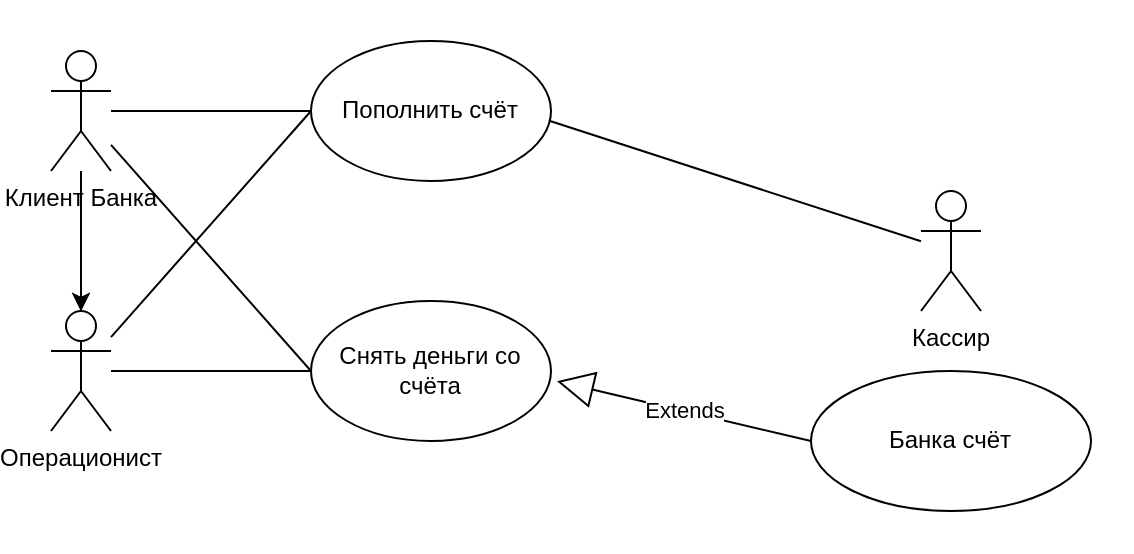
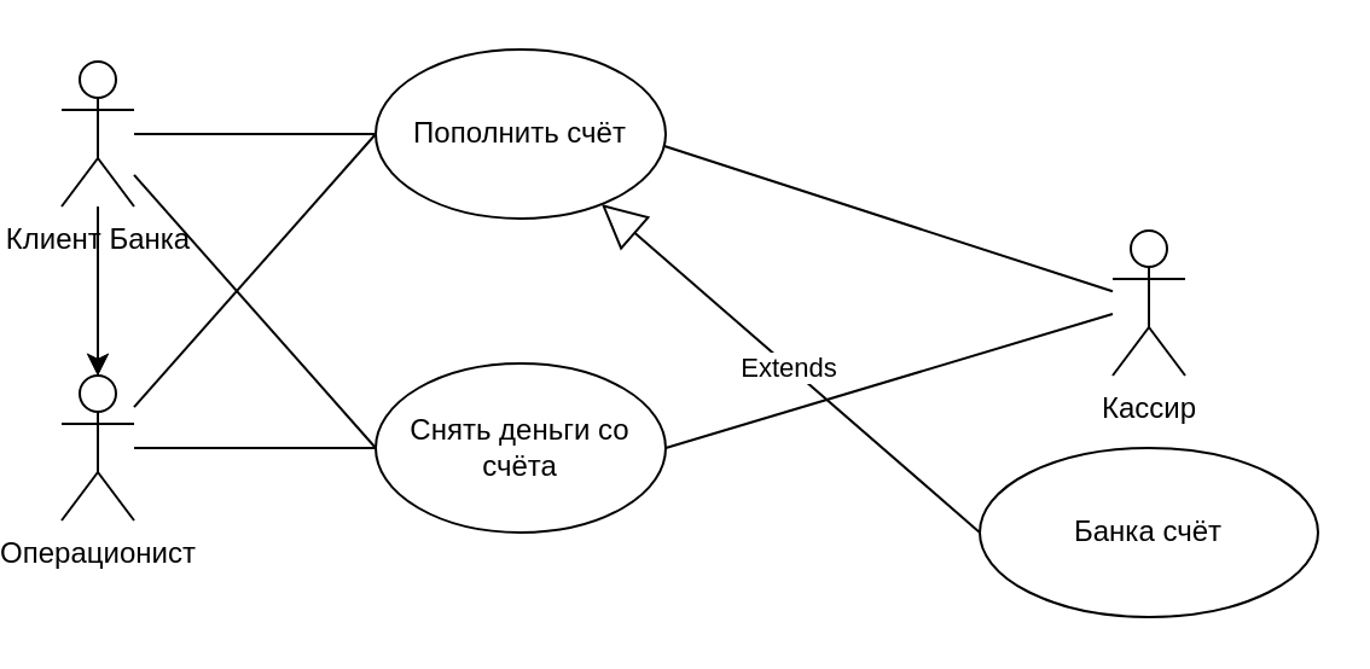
  <mxCell id="0" />
  <mxCell id="1" parent="0" />
  <mxCell id="2" value="" style="edgeStyle=orthogonalEdgeStyle;rounded=0;orthogonalLoop=1;jettySize=auto;html=1;" edge="1" parent="1" source="4" target="7"><mxGeometry relative="1" as="geometry" /></mxCell>
  <mxCell id="3" value="" style="edgeStyle=orthogonalEdgeStyle;rounded=0;orthogonalLoop=1;jettySize=auto;html=1;" edge="1" parent="1" source="4" target="7"><mxGeometry relative="1" as="geometry" /></mxCell>
  <mxCell id="4" value="Клиент Банка" style="shape=umlActor;verticalLabelPosition=bottom;verticalAlign=top;html=1;outlineConnect=0;" vertex="1" parent="1"><mxGeometry x="20" y="25" width="30" height="60" as="geometry" /></mxCell>
  <mxCell id="5" value="" style="endArrow=none;html=1;rounded=0;exitX=0;exitY=0.5;exitDx=0;exitDy=0;" edge="1" parent="1" source="10" target="4"><mxGeometry width="50" height="50" relative="1" as="geometry"><mxPoint x="150" y="55" as="sourcePoint" /><mxPoint x="280" y="35" as="targetPoint" /></mxGeometry></mxCell>
  <mxCell id="6" value="" style="endArrow=none;html=1;rounded=0;entryX=0;entryY=0.5;entryDx=0;entryDy=0;" edge="1" parent="1" source="4"><mxGeometry width="50" height="50" relative="1" as="geometry"><mxPoint x="310" y="85" as="sourcePoint" /><mxPoint x="150" y="185" as="targetPoint" /></mxGeometry></mxCell>
  <mxCell id="7" value="Операционист" style="shape=umlActor;verticalLabelPosition=bottom;verticalAlign=top;html=1;outlineConnect=0;" vertex="1" parent="1"><mxGeometry x="20" y="155" width="30" height="60" as="geometry" /></mxCell>
  <mxCell id="8" value="" style="endArrow=none;html=1;rounded=0;exitX=0;exitY=0.5;exitDx=0;exitDy=0;" edge="1" parent="1" target="7"><mxGeometry width="50" height="50" relative="1" as="geometry"><mxPoint x="150" y="185" as="sourcePoint" /><mxPoint x="360" y="35" as="targetPoint" /></mxGeometry></mxCell>
  <mxCell id="9" value="" style="endArrow=none;html=1;rounded=0;entryX=0;entryY=0.5;entryDx=0;entryDy=0;" edge="1" parent="1" source="7" target="10"><mxGeometry width="50" height="50" relative="1" as="geometry"><mxPoint x="310" y="85" as="sourcePoint" /><mxPoint x="150" y="55" as="targetPoint" /></mxGeometry></mxCell>
  <mxCell id="10" value="Пополнить счёт" style="ellipse;whiteSpace=wrap;html=1;" vertex="1" parent="1"><mxGeometry x="150" y="20" width="120" height="70" as="geometry" /></mxCell>
  <mxCell id="11" value="Снять деньги со счёта" style="ellipse;whiteSpace=wrap;html=1;" vertex="1" parent="1"><mxGeometry x="150" y="150" width="120" height="70" as="geometry" /></mxCell>
  <mxCell id="12" value="Кассир" style="shape=umlActor;verticalLabelPosition=bottom;verticalAlign=top;html=1;outlineConnect=0;" vertex="1" parent="1"><mxGeometry x="455" y="95" width="30" height="60" as="geometry" /></mxCell>
+ <mxCell id="13" value="" style="endArrow=none;html=1;rounded=0;entryX=1;entryY=0.5;entryDx=0;entryDy=0;" edge="1" parent="1" source="12" target="11"><mxGeometry width="50" height="50" relative="1" as="geometry"><mxPoint x="270" y="135" as="sourcePoint" /><mxPoint x="320" y="85" as="targetPoint" /></mxGeometry></mxCell>
  <mxCell id="14" value="" style="endArrow=none;html=1;rounded=0;entryX=0.993;entryY=0.57;entryDx=0;entryDy=0;entryPerimeter=0;" edge="1" parent="1" source="12" target="10"><mxGeometry width="50" height="50" relative="1" as="geometry"><mxPoint x="270" y="135" as="sourcePoint" /><mxPoint x="320" y="85" as="targetPoint" /></mxGeometry></mxCell>
  <mxCell id="15" value="Банка счёт" style="ellipse;whiteSpace=wrap;html=1;" vertex="1" parent="1"><mxGeometry x="400" y="185" width="140" height="70" as="geometry" /></mxCell>
- <mxCell id="16" value="Extends" style="endArrow=block;endSize=16;endFill=0;html=1;rounded=0;exitX=0;exitY=0.5;exitDx=0;exitDy=0;entryX=1.025;entryY=0.573;entryDx=0;entryDy=0;entryPerimeter=0;" edge="1" parent="1" source="15" target="11"><mxGeometry width="160" relative="1" as="geometry"><mxPoint x="220" y="105" as="sourcePoint" /><mxPoint x="380" y="105" as="targetPoint" /></mxGeometry></mxCell>
+ <mxCell id="16" value="Extends" style="endArrow=block;endSize=16;endFill=0;html=1;rounded=0;exitX=0;exitY=0.5;exitDx=0;exitDy=0;" edge="1" parent="1" source="15" target="10"><mxGeometry width="160" relative="1" as="geometry"><mxPoint x="220" y="105" as="sourcePoint" /><mxPoint x="380" y="105" as="targetPoint" /></mxGeometry></mxCell>
